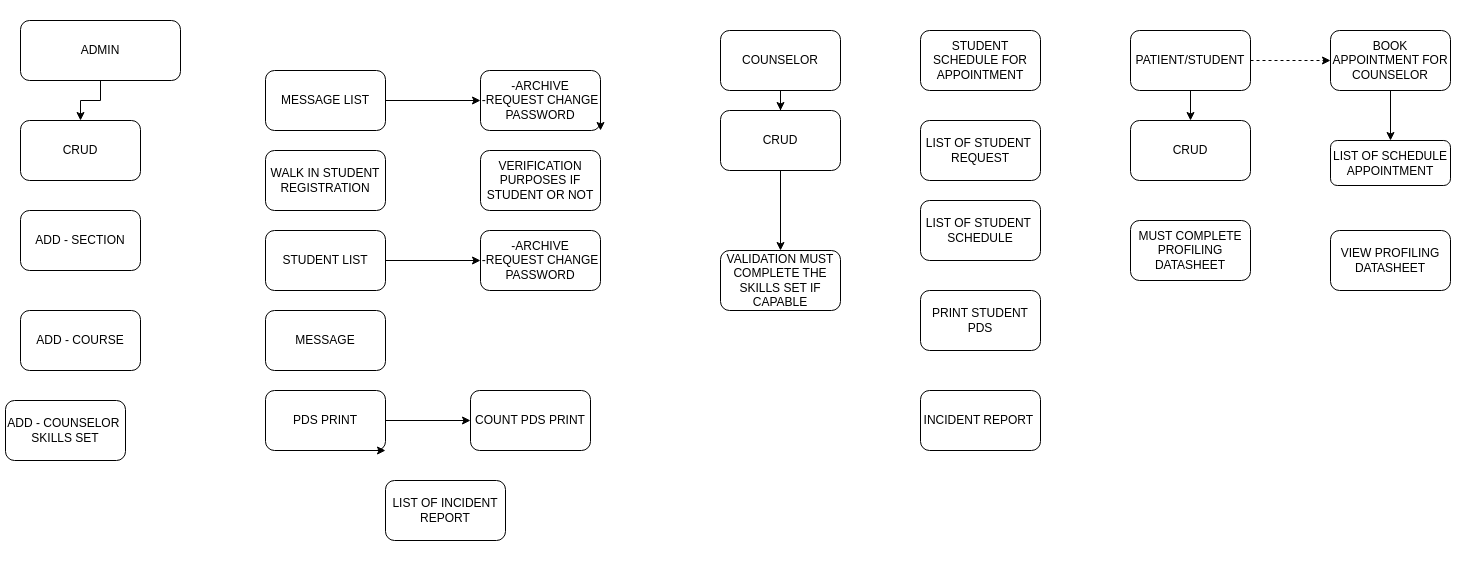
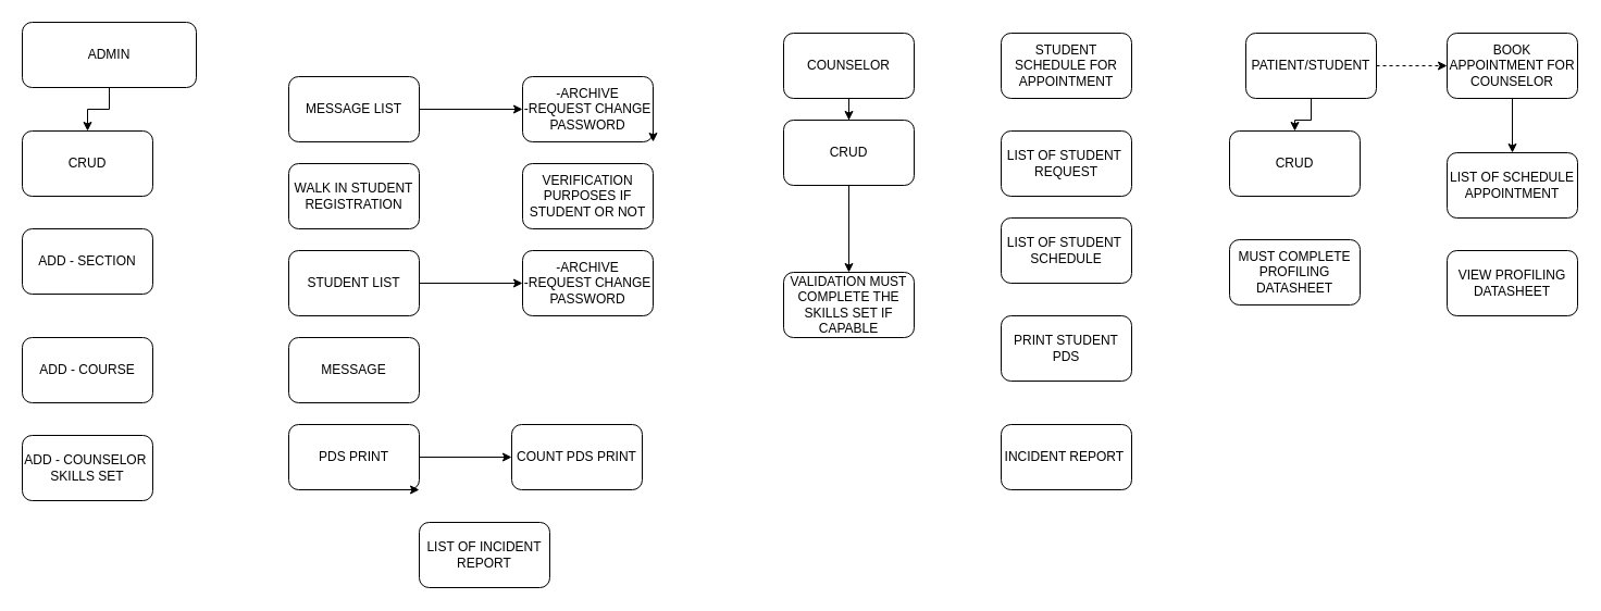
  <mxCell id="0" />
  <mxCell id="1" parent="0" />
  <mxCell id="2" value="" style="edgeStyle=orthogonalEdgeStyle;rounded=0;orthogonalLoop=1;jettySize=auto;html=1;" edge="1" parent="1" source="4" target="29"><mxGeometry relative="1" as="geometry" /></mxCell>
  <mxCell id="3" value="" style="edgeStyle=orthogonalEdgeStyle;rounded=0;orthogonalLoop=1;jettySize=auto;html=1;dashed=1;" edge="1" parent="1" source="4" target="39"><mxGeometry relative="1" as="geometry" /></mxCell>
- <mxCell id="4" value="PATIENT/STUDENT" style="rounded=1;whiteSpace=wrap;html=1;" vertex="1" parent="1"><mxGeometry x="1130" y="30" width="120" height="60" as="geometry" /></mxCell>
+ <mxCell id="4" value="PATIENT/STUDENT" style="rounded=1;whiteSpace=wrap;html=1;" vertex="1" parent="1"><mxGeometry x="1145" y="30" width="120" height="60" as="geometry" /></mxCell>
  <mxCell id="5" value="" style="edgeStyle=orthogonalEdgeStyle;rounded=0;orthogonalLoop=1;jettySize=auto;html=1;" edge="1" parent="1" source="6" target="27"><mxGeometry relative="1" as="geometry" /></mxCell>
  <mxCell id="6" value="COUNSELOR" style="rounded=1;whiteSpace=wrap;html=1;" vertex="1" parent="1"><mxGeometry x="720" y="30" width="120" height="60" as="geometry" /></mxCell>
  <mxCell id="7" value="" style="edgeStyle=orthogonalEdgeStyle;rounded=0;orthogonalLoop=1;jettySize=auto;html=1;" edge="1" parent="1" source="8" target="13"><mxGeometry relative="1" as="geometry" /></mxCell>
  <mxCell id="8" value="ADMIN" style="rounded=1;whiteSpace=wrap;html=1;" vertex="1" parent="1"><mxGeometry x="20" y="20" width="160" height="60" as="geometry" /></mxCell>
  <mxCell id="9" value="" style="edgeStyle=orthogonalEdgeStyle;rounded=0;orthogonalLoop=1;jettySize=auto;html=1;" edge="1" parent="1" source="10" target="16"><mxGeometry relative="1" as="geometry" /></mxCell>
  <mxCell id="10" value="MESSAGE LIST" style="rounded=1;whiteSpace=wrap;html=1;" vertex="1" parent="1"><mxGeometry x="265" y="70" width="120" height="60" as="geometry" /></mxCell>
  <mxCell id="11" value="" style="edgeStyle=orthogonalEdgeStyle;rounded=0;orthogonalLoop=1;jettySize=auto;html=1;" edge="1" parent="1" source="12" target="17"><mxGeometry relative="1" as="geometry" /></mxCell>
  <mxCell id="12" value="STUDENT LIST" style="rounded=1;whiteSpace=wrap;html=1;" vertex="1" parent="1"><mxGeometry x="265" y="230" width="120" height="60" as="geometry" /></mxCell>
  <mxCell id="13" value="CRUD" style="whiteSpace=wrap;html=1;rounded=1;" vertex="1" parent="1"><mxGeometry x="20" y="120" width="120" height="60" as="geometry" /></mxCell>
  <mxCell id="14" value="ADD - SECTION" style="whiteSpace=wrap;html=1;rounded=1;" vertex="1" parent="1"><mxGeometry x="20" y="210" width="120" height="60" as="geometry" /></mxCell>
  <mxCell id="15" value="MESSAGE" style="whiteSpace=wrap;html=1;rounded=1;" vertex="1" parent="1"><mxGeometry x="265" y="310" width="120" height="60" as="geometry" /></mxCell>
  <mxCell id="16" value="-ARCHIVE&lt;div&gt;-REQUEST CHANGE PASSWORD&lt;/div&gt;" style="whiteSpace=wrap;html=1;rounded=1;" vertex="1" parent="1"><mxGeometry x="480" y="70" width="120" height="60" as="geometry" /></mxCell>
  <mxCell id="17" value="-ARCHIVE&lt;div&gt;-REQUEST CHANGE PASSWORD&lt;/div&gt;" style="whiteSpace=wrap;html=1;rounded=1;" vertex="1" parent="1"><mxGeometry x="480" y="230" width="120" height="60" as="geometry" /></mxCell>
  <mxCell id="18" value="ADD - COURSE" style="whiteSpace=wrap;html=1;rounded=1;" vertex="1" parent="1"><mxGeometry x="20" y="310" width="120" height="60" as="geometry" /></mxCell>
  <mxCell id="19" value="" style="edgeStyle=orthogonalEdgeStyle;rounded=0;orthogonalLoop=1;jettySize=auto;html=1;" edge="1" parent="1" source="20" target="21"><mxGeometry relative="1" as="geometry" /></mxCell>
  <mxCell id="20" value="PDS PRINT" style="whiteSpace=wrap;html=1;rounded=1;" vertex="1" parent="1"><mxGeometry x="265" y="390" width="120" height="60" as="geometry" /></mxCell>
  <mxCell id="21" value="COUNT PDS PRINT" style="whiteSpace=wrap;html=1;rounded=1;" vertex="1" parent="1"><mxGeometry x="470" y="390" width="120" height="60" as="geometry" /></mxCell>
- <mxCell id="22" value="ADD - COUNSELOR&amp;nbsp;&lt;div&gt;SKILLS SET&lt;/div&gt;" style="whiteSpace=wrap;html=1;rounded=1;" vertex="1" parent="1"><mxGeometry x="5" y="400" width="120" height="60" as="geometry" /></mxCell>
+ <mxCell id="22" value="ADD - COUNSELOR&amp;nbsp;&lt;div&gt;SKILLS SET&lt;/div&gt;" style="whiteSpace=wrap;html=1;rounded=1;" vertex="1" parent="1"><mxGeometry x="20" y="400" width="120" height="60" as="geometry" /></mxCell>
  <mxCell id="23" value="STUDENT SCHEDULE FOR APPOINTMENT" style="whiteSpace=wrap;html=1;rounded=1;" vertex="1" parent="1"><mxGeometry x="920" y="30" width="120" height="60" as="geometry" /></mxCell>
  <mxCell id="24" value="LIST OF STUDENT&amp;nbsp;&lt;div&gt;SCHEDULE&lt;/div&gt;" style="whiteSpace=wrap;html=1;rounded=1;" vertex="1" parent="1"><mxGeometry x="920" y="200" width="120" height="60" as="geometry" /></mxCell>
  <mxCell id="25" value="LIST OF STUDENT&amp;nbsp;&lt;div&gt;REQUEST&lt;/div&gt;" style="whiteSpace=wrap;html=1;rounded=1;" vertex="1" parent="1"><mxGeometry x="920" y="120" width="120" height="60" as="geometry" /></mxCell>
  <mxCell id="26" value="" style="edgeStyle=orthogonalEdgeStyle;rounded=0;orthogonalLoop=1;jettySize=auto;html=1;" edge="1" parent="1" source="27" target="33"><mxGeometry relative="1" as="geometry" /></mxCell>
  <mxCell id="27" value="CRUD" style="whiteSpace=wrap;html=1;rounded=1;" vertex="1" parent="1"><mxGeometry x="720" y="110" width="120" height="60" as="geometry" /></mxCell>
  <mxCell id="28" value="PRINT STUDENT PDS" style="whiteSpace=wrap;html=1;rounded=1;" vertex="1" parent="1"><mxGeometry x="920" y="290" width="120" height="60" as="geometry" /></mxCell>
  <mxCell id="29" value="CRUD" style="whiteSpace=wrap;html=1;rounded=1;" vertex="1" parent="1"><mxGeometry x="1130" y="120" width="120" height="60" as="geometry" /></mxCell>
  <mxCell id="30" value="WALK IN STUDENT REGISTRATION" style="whiteSpace=wrap;html=1;rounded=1;" vertex="1" parent="1"><mxGeometry x="265" y="150" width="120" height="60" as="geometry" /></mxCell>
  <mxCell id="31" value="VERIFICATION PURPOSES IF STUDENT OR NOT" style="whiteSpace=wrap;html=1;rounded=1;" vertex="1" parent="1"><mxGeometry x="480" y="150" width="120" height="60" as="geometry" /></mxCell>
  <mxCell id="32" style="edgeStyle=orthogonalEdgeStyle;rounded=0;orthogonalLoop=1;jettySize=auto;html=1;exitX=1;exitY=0.5;exitDx=0;exitDy=0;entryX=1;entryY=1;entryDx=0;entryDy=0;" edge="1" parent="1" source="16" target="16"><mxGeometry relative="1" as="geometry" /></mxCell>
  <mxCell id="33" value="VALIDATION MUST COMPLETE THE SKILLS SET IF CAPABLE" style="whiteSpace=wrap;html=1;rounded=1;" vertex="1" parent="1"><mxGeometry x="720" y="250" width="120" height="60" as="geometry" /></mxCell>
  <mxCell id="34" style="edgeStyle=orthogonalEdgeStyle;rounded=0;orthogonalLoop=1;jettySize=auto;html=1;exitX=0.75;exitY=1;exitDx=0;exitDy=0;entryX=1;entryY=1;entryDx=0;entryDy=0;" edge="1" parent="1" source="20" target="20"><mxGeometry relative="1" as="geometry" /></mxCell>
  <mxCell id="35" value="LIST OF INCIDENT REPORT" style="whiteSpace=wrap;html=1;rounded=1;" vertex="1" parent="1"><mxGeometry x="385" y="480" width="120" height="60" as="geometry" /></mxCell>
  <mxCell id="36" value="INCIDENT REPORT&amp;nbsp;" style="whiteSpace=wrap;html=1;rounded=1;" vertex="1" parent="1"><mxGeometry x="920" y="390" width="120" height="60" as="geometry" /></mxCell>
  <mxCell id="37" value="MUST COMPLETE PROFILING DATASHEET" style="whiteSpace=wrap;html=1;rounded=1;" vertex="1" parent="1"><mxGeometry x="1130" y="220" width="120" height="60" as="geometry" /></mxCell>
  <mxCell id="38" value="" style="edgeStyle=orthogonalEdgeStyle;rounded=0;orthogonalLoop=1;jettySize=auto;html=1;" edge="1" parent="1" source="39" target="40"><mxGeometry relative="1" as="geometry" /></mxCell>
  <mxCell id="39" value="BOOK APPOINTMENT FOR COUNSELOR" style="whiteSpace=wrap;html=1;rounded=1;" vertex="1" parent="1"><mxGeometry x="1330" y="30" width="120" height="60" as="geometry" /></mxCell>
- <mxCell id="40" value="LIST OF SCHEDULE APPOINTMENT" style="whiteSpace=wrap;html=1;rounded=1;" vertex="1" parent="1"><mxGeometry x="1330" y="140" width="120" height="45" as="geometry" /></mxCell>
+ <mxCell id="40" value="LIST OF SCHEDULE APPOINTMENT" style="whiteSpace=wrap;html=1;rounded=1;" vertex="1" parent="1"><mxGeometry x="1330" y="140" width="120" height="60" as="geometry" /></mxCell>
  <mxCell id="41" value="VIEW PROFILING DATASHEET" style="whiteSpace=wrap;html=1;rounded=1;" vertex="1" parent="1"><mxGeometry x="1330" y="230" width="120" height="60" as="geometry" /></mxCell>
